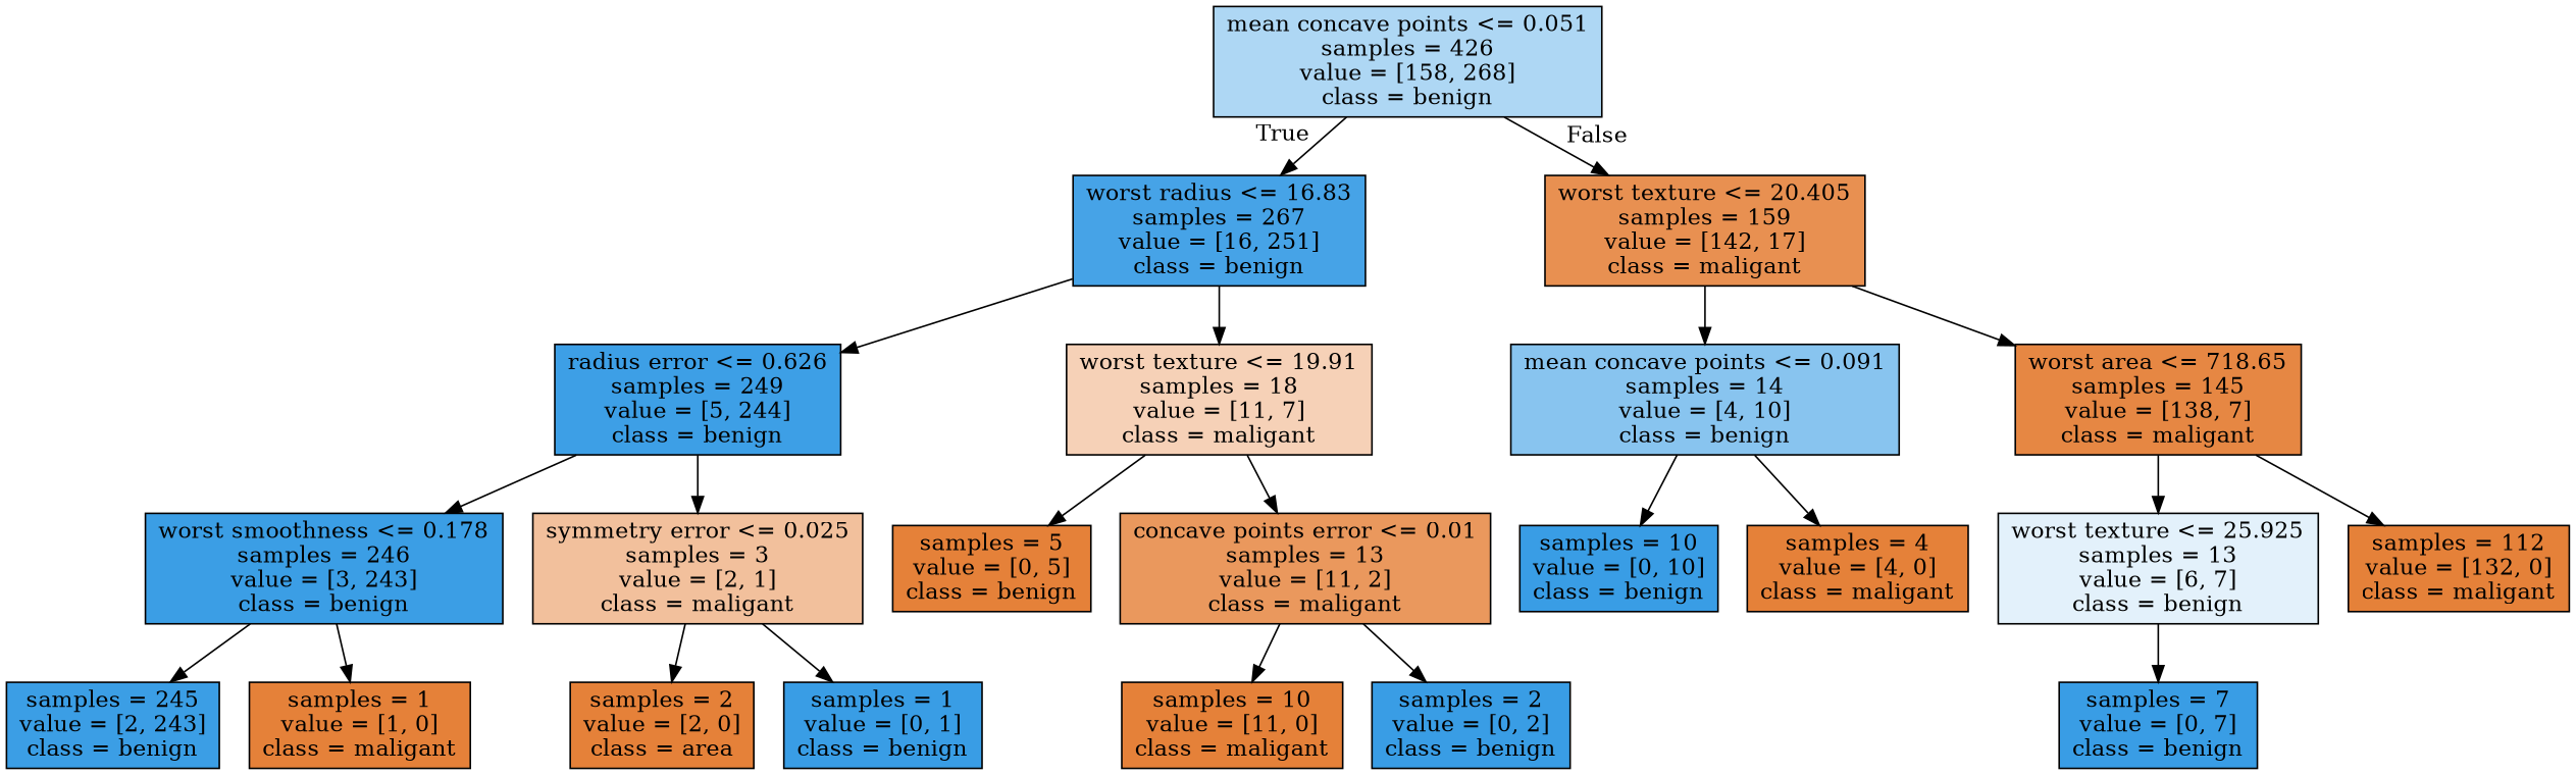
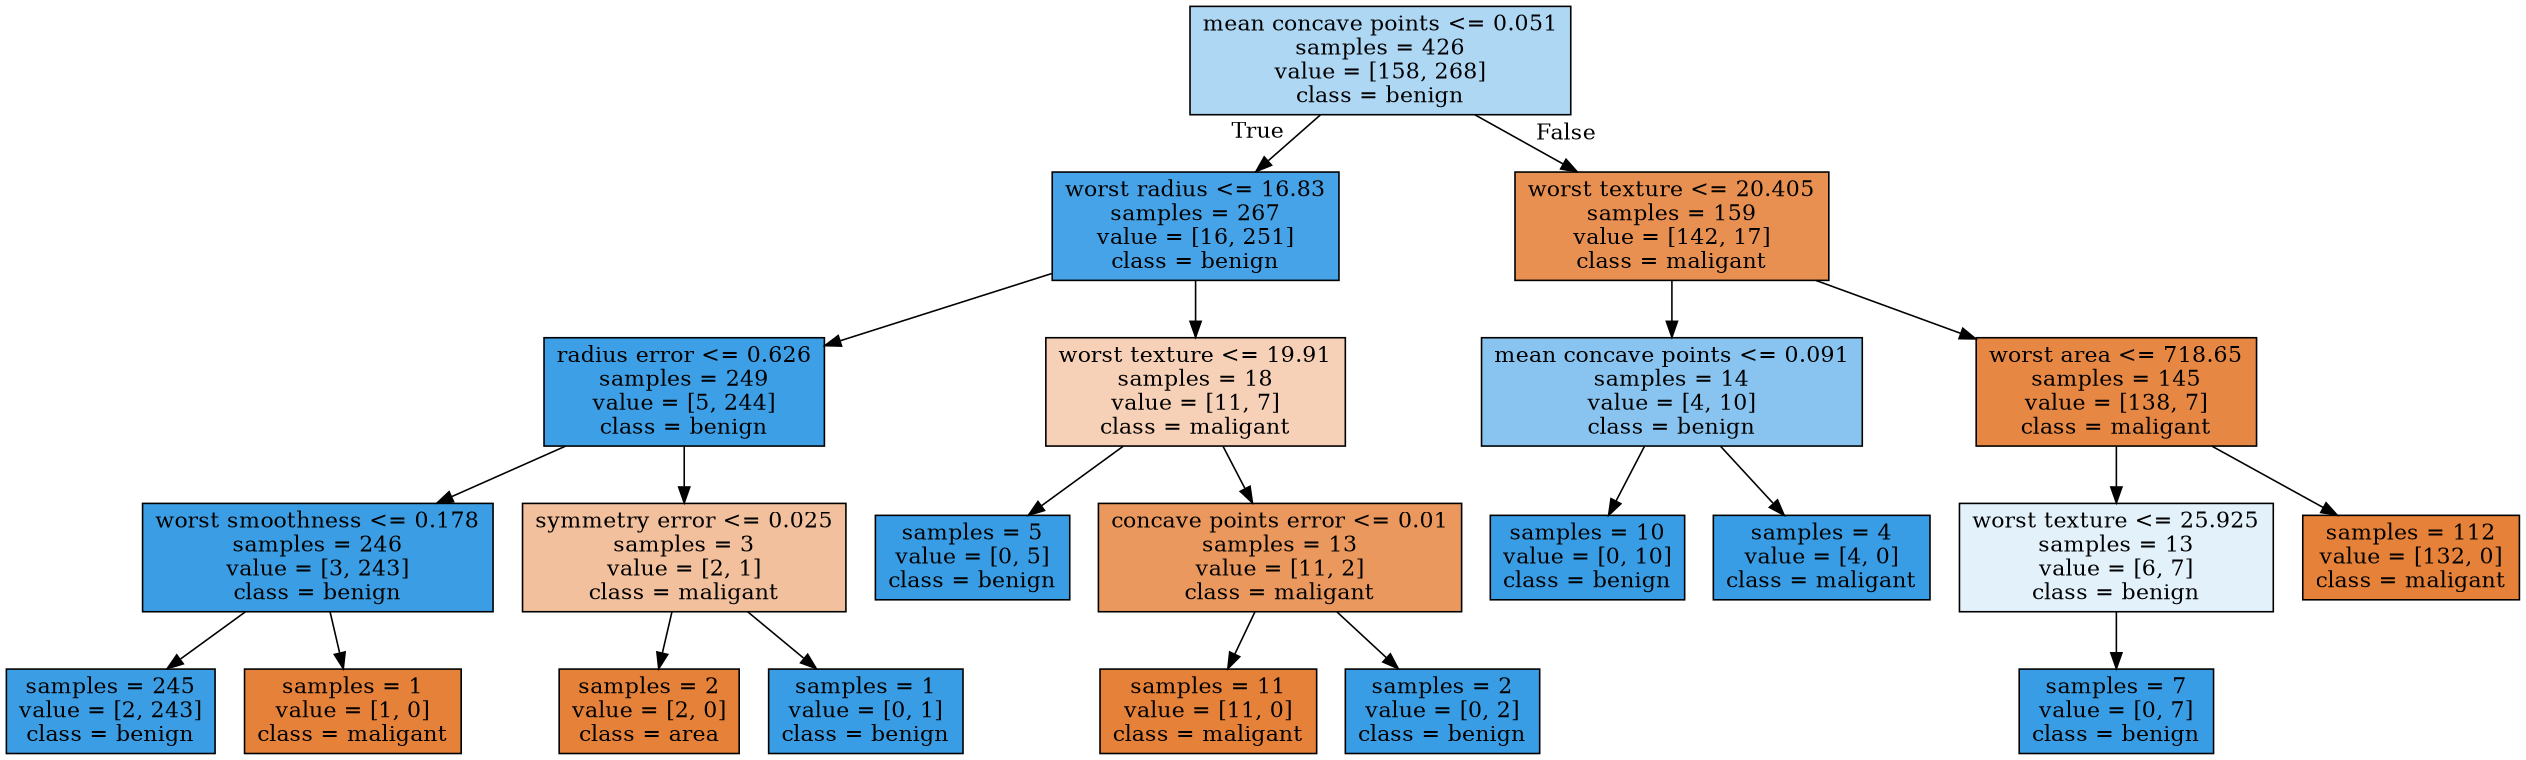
  digraph {
    node [color=black fillcolor="#399de5" shape=box style=filled]
    n1 [fillcolor="#aed7f4" label="mean concave points <= 0.051\nsamples = 426\nvalue = [158, 268]\nclass = benign"]
    n2 [fillcolor="#46a3e7" label="worst radius <= 16.83\nsamples = 267\nvalue = [16, 251]\nclass = benign"]
    n3 [fillcolor="#e89051" label="worst texture <= 20.405\nsamples = 159\nvalue = [142, 17]\nclass = maligant"]
    n4 [fillcolor="#3d9fe6" label="radius error <= 0.626\nsamples = 249\nvalue = [5, 244]\nclass = benign"]
    n5 [fillcolor="#f6d1b7" label="worst texture <= 19.91\nsamples = 18\nvalue = [11, 7]\nclass = maligant"]
    n6 [fillcolor="#88c4ef" label="mean concave points <= 0.091\nsamples = 14\nvalue = [4, 10]\nclass = benign"]
    n7 [fillcolor="#e68743" label="worst area <= 718.65\nsamples = 145\nvalue = [138, 7]\nclass = maligant"]
    n8 [fillcolor="#3b9ee5" label="worst smoothness <= 0.178\nsamples = 246\nvalue = [3, 243]\nclass = benign"]
    n9 [fillcolor="#f2c09c" label="symmetry error <= 0.025\nsamples = 3\nvalue = [2, 1]\nclass = maligant"]
-   n10 [fillcolor="#e58139" label="samples = 5\nvalue = [0, 5]\nclass = benign"]
+   n10 [label="samples = 5\nvalue = [0, 5]\nclass = benign"]
    n11 [fillcolor="#ea985d" label="concave points error <= 0.01\nsamples = 13\nvalue = [11, 2]\nclass = maligant"]
    n12 [fillcolor="#3b9ee5" label="samples = 245\nvalue = [2, 243]\nclass = benign"]
    n13 [fillcolor="#e58139" label="samples = 1\nvalue = [1, 0]\nclass = maligant"]
    n14 [fillcolor="#e58139" label="samples = 2\nvalue = [2, 0]\nclass = area"]
    n15 [label="samples = 1\nvalue = [0, 1]\nclass = benign"]
-   n16 [fillcolor="#e58139" label="samples = 10\nvalue = [11, 0]\nclass = maligant"]
+   n16 [fillcolor="#e58139" label="samples = 11\nvalue = [11, 0]\nclass = maligant"]
    n17 [label="samples = 2\nvalue = [0, 2]\nclass = benign"]
    n18 [label="samples = 10\nvalue = [0, 10]\nclass = benign"]
-   n19 [fillcolor="#e58139" label="samples = 4\nvalue = [4, 0]\nclass = maligant"]
+   n19 [label="samples = 4\nvalue = [4, 0]\nclass = maligant"]
    n20 [fillcolor="#e3f1fb" label="worst texture <= 25.925\nsamples = 13\nvalue = [6, 7]\nclass = benign"]
    n21 [fillcolor="#e58139" label="samples = 112\nvalue = [132, 0]\nclass = maligant"]
    n22 [label="samples = 7\nvalue = [0, 7]\nclass = benign"]
    n1 -> n2 [headlabel=True labelangle=45 labeldistance=2.5]
    n1 -> n3 [headlabel=False labelangle=-45 labeldistance=2.5]
    n2 -> n4
    n2 -> n5
    n3 -> n6
    n3 -> n7
    n4 -> n8
    n4 -> n9
    n5 -> n10
    n5 -> n11
    n6 -> n18
    n6 -> n19
    n7 -> n20
    n7 -> n21
    n8 -> n12
    n8 -> n13
    n9 -> n14
    n9 -> n15
    n11 -> n16
    n11 -> n17
    n20 -> n22
  }
